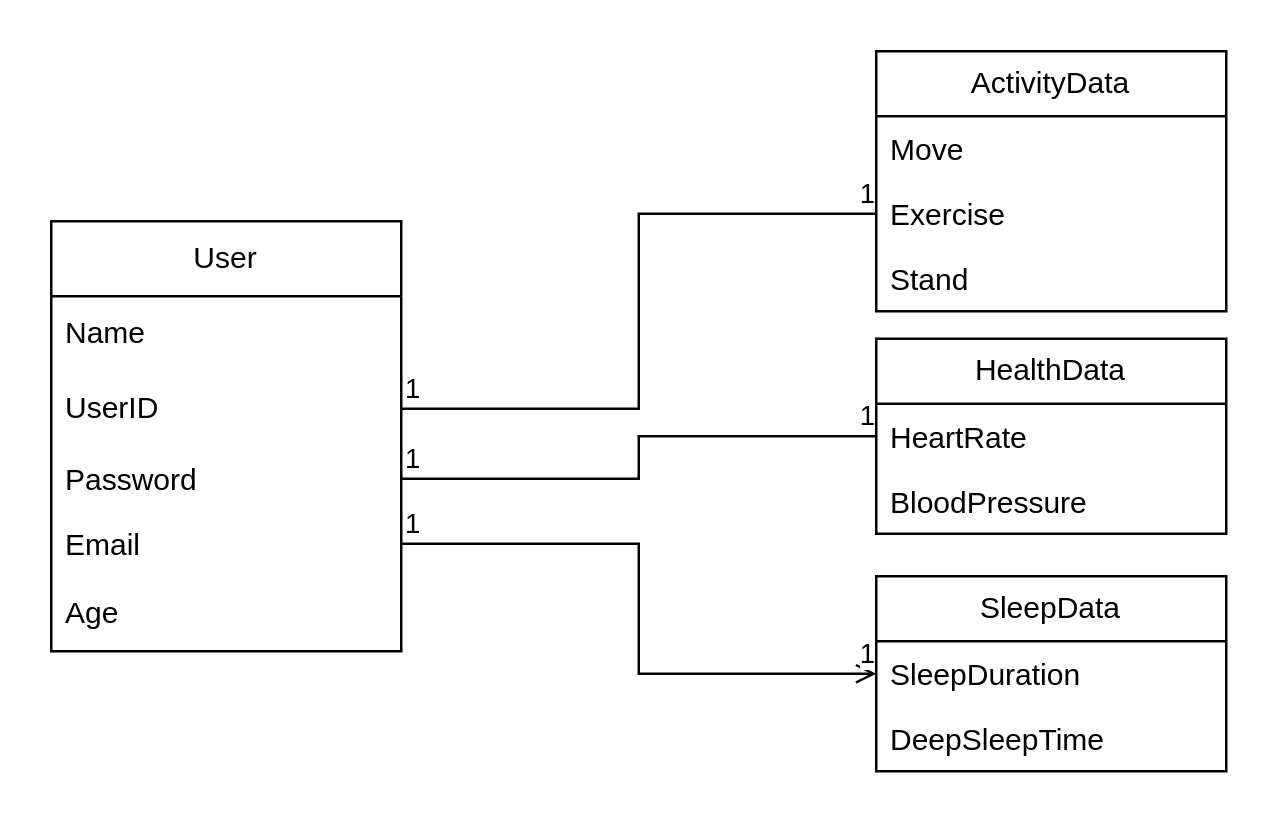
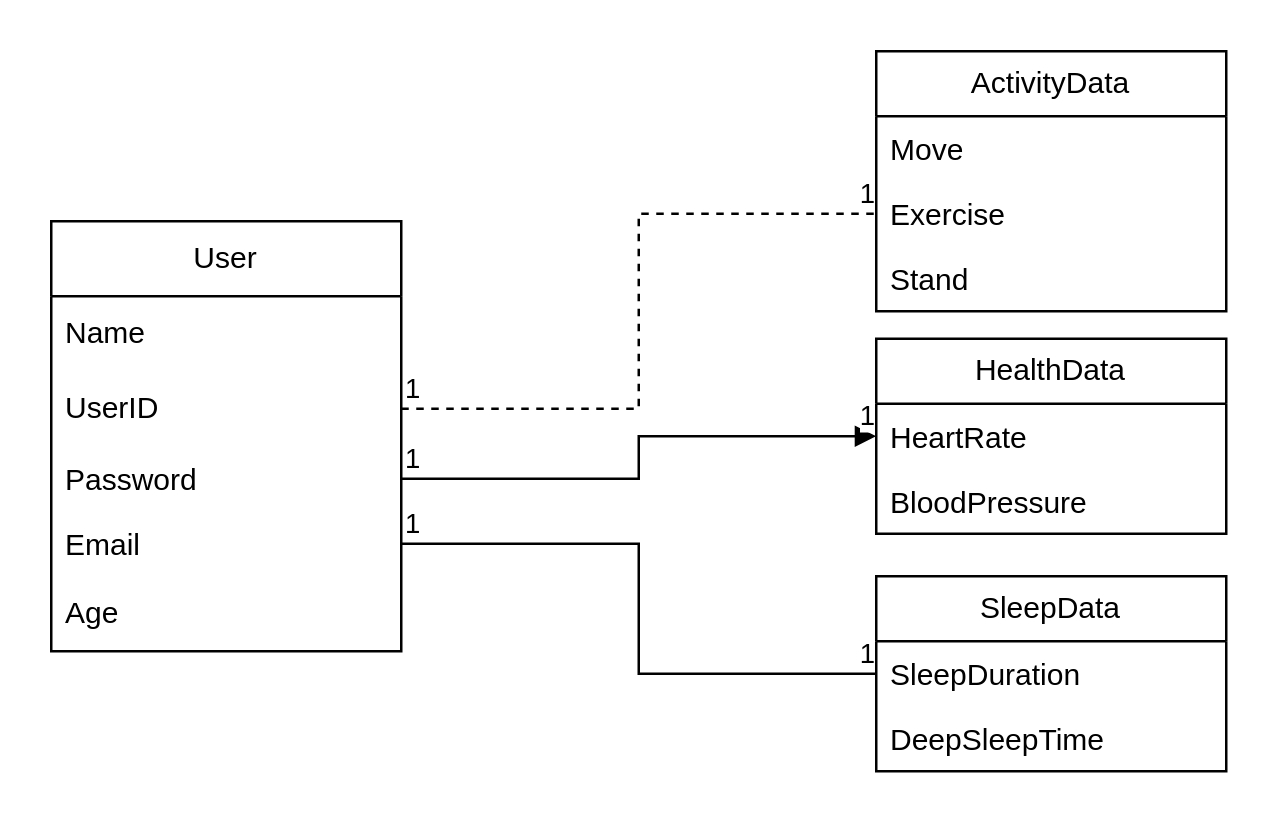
  <mxCell id="0" />
  <mxCell id="1" parent="0" />
  <mxCell id="2" value="User" style="swimlane;fontStyle=0;childLayout=stackLayout;horizontal=1;startSize=30;horizontalStack=0;resizeParent=1;resizeParentMax=0;resizeLast=0;collapsible=1;marginBottom=0;whiteSpace=wrap;html=1;" vertex="1" parent="1"><mxGeometry x="20" y="88" width="140" height="172" as="geometry" /></mxCell>
  <mxCell id="3" value="Name" style="text;strokeColor=none;fillColor=none;align=left;verticalAlign=middle;spacingLeft=4;spacingRight=4;overflow=hidden;points=[[0,0.5],[1,0.5]];portConstraint=eastwest;rotatable=0;whiteSpace=wrap;html=1;" vertex="1" parent="2"><mxGeometry y="30" width="140" height="30" as="geometry" /></mxCell>
  <mxCell id="4" value="UserID" style="text;strokeColor=none;fillColor=none;align=left;verticalAlign=middle;spacingLeft=4;spacingRight=4;overflow=hidden;points=[[0,0.5],[1,0.5]];portConstraint=eastwest;rotatable=0;whiteSpace=wrap;html=1;" vertex="1" parent="2"><mxGeometry y="60" width="140" height="30" as="geometry" /></mxCell>
  <mxCell id="5" value="Password" style="text;strokeColor=none;fillColor=none;align=left;verticalAlign=top;spacingLeft=4;spacingRight=4;overflow=hidden;rotatable=0;points=[[0,0.5],[1,0.5]];portConstraint=eastwest;whiteSpace=wrap;html=1;" vertex="1" parent="2"><mxGeometry y="90" width="140" height="26" as="geometry" /></mxCell>
  <mxCell id="6" value="Email&lt;div&gt;&lt;br&gt;&lt;/div&gt;" style="text;strokeColor=none;fillColor=none;align=left;verticalAlign=top;spacingLeft=4;spacingRight=4;overflow=hidden;rotatable=0;points=[[0,0.5],[1,0.5]];portConstraint=eastwest;whiteSpace=wrap;html=1;" vertex="1" parent="2"><mxGeometry y="116" width="140" height="26" as="geometry" /></mxCell>
  <mxCell id="7" value="Age" style="text;strokeColor=none;fillColor=none;align=left;verticalAlign=middle;spacingLeft=4;spacingRight=4;overflow=hidden;points=[[0,0.5],[1,0.5]];portConstraint=eastwest;rotatable=0;whiteSpace=wrap;html=1;" vertex="1" parent="2"><mxGeometry y="142" width="140" height="30" as="geometry" /></mxCell>
  <mxCell id="8" value="SleepData" style="swimlane;fontStyle=0;childLayout=stackLayout;horizontal=1;startSize=26;fillColor=none;horizontalStack=0;resizeParent=1;resizeParentMax=0;resizeLast=0;collapsible=1;marginBottom=0;whiteSpace=wrap;html=1;" vertex="1" parent="1"><mxGeometry x="350" y="230" width="140" height="78" as="geometry" /></mxCell>
  <mxCell id="9" value="SleepDuration" style="text;strokeColor=none;fillColor=none;align=left;verticalAlign=top;spacingLeft=4;spacingRight=4;overflow=hidden;rotatable=0;points=[[0,0.5],[1,0.5]];portConstraint=eastwest;whiteSpace=wrap;html=1;" vertex="1" parent="8"><mxGeometry y="26" width="140" height="26" as="geometry" /></mxCell>
  <mxCell id="10" value="DeepSleepTime&lt;div&gt;&lt;br&gt;&lt;/div&gt;" style="text;strokeColor=none;fillColor=none;align=left;verticalAlign=top;spacingLeft=4;spacingRight=4;overflow=hidden;rotatable=0;points=[[0,0.5],[1,0.5]];portConstraint=eastwest;whiteSpace=wrap;html=1;" vertex="1" parent="8"><mxGeometry y="52" width="140" height="26" as="geometry" /></mxCell>
  <mxCell id="11" value="HealthData" style="swimlane;fontStyle=0;childLayout=stackLayout;horizontal=1;startSize=26;fillColor=none;horizontalStack=0;resizeParent=1;resizeParentMax=0;resizeLast=0;collapsible=1;marginBottom=0;whiteSpace=wrap;html=1;" vertex="1" parent="1"><mxGeometry x="350" y="135" width="140" height="78" as="geometry" /></mxCell>
  <mxCell id="12" value="HeartRate" style="text;strokeColor=none;fillColor=none;align=left;verticalAlign=top;spacingLeft=4;spacingRight=4;overflow=hidden;rotatable=0;points=[[0,0.5],[1,0.5]];portConstraint=eastwest;whiteSpace=wrap;html=1;" vertex="1" parent="11"><mxGeometry y="26" width="140" height="26" as="geometry" /></mxCell>
  <mxCell id="13" value="BloodPressure" style="text;strokeColor=none;fillColor=none;align=left;verticalAlign=top;spacingLeft=4;spacingRight=4;overflow=hidden;rotatable=0;points=[[0,0.5],[1,0.5]];portConstraint=eastwest;whiteSpace=wrap;html=1;" vertex="1" parent="11"><mxGeometry y="52" width="140" height="26" as="geometry" /></mxCell>
  <mxCell id="14" value="ActivityData" style="swimlane;fontStyle=0;childLayout=stackLayout;horizontal=1;startSize=26;fillColor=none;horizontalStack=0;resizeParent=1;resizeParentMax=0;resizeLast=0;collapsible=1;marginBottom=0;whiteSpace=wrap;html=1;" vertex="1" parent="1"><mxGeometry x="350" y="20" width="140" height="104" as="geometry" /></mxCell>
  <mxCell id="15" value="Move" style="text;strokeColor=none;fillColor=none;align=left;verticalAlign=top;spacingLeft=4;spacingRight=4;overflow=hidden;rotatable=0;points=[[0,0.5],[1,0.5]];portConstraint=eastwest;whiteSpace=wrap;html=1;" vertex="1" parent="14"><mxGeometry y="26" width="140" height="26" as="geometry" /></mxCell>
  <mxCell id="16" value="Exercise" style="text;strokeColor=none;fillColor=none;align=left;verticalAlign=top;spacingLeft=4;spacingRight=4;overflow=hidden;rotatable=0;points=[[0,0.5],[1,0.5]];portConstraint=eastwest;whiteSpace=wrap;html=1;" vertex="1" parent="14"><mxGeometry y="52" width="140" height="26" as="geometry" /></mxCell>
  <mxCell id="17" value="Stand" style="text;strokeColor=none;fillColor=none;align=left;verticalAlign=top;spacingLeft=4;spacingRight=4;overflow=hidden;rotatable=0;points=[[0,0.5],[1,0.5]];portConstraint=eastwest;whiteSpace=wrap;html=1;" vertex="1" parent="14"><mxGeometry y="78" width="140" height="26" as="geometry" /></mxCell>
- <mxCell id="18" value="" style="endArrow=none;html=1;edgeStyle=orthogonalEdgeStyle;rounded=0;exitX=1;exitY=0.5;exitDx=0;exitDy=0;entryX=0;entryY=0.5;entryDx=0;entryDy=0;" edge="1" parent="1" source="4" target="16"><mxGeometry relative="1" as="geometry"><mxPoint x="190" y="360" as="sourcePoint" /><mxPoint x="350" y="360" as="targetPoint" /></mxGeometry></mxCell>
+ <mxCell id="18" value="" style="endArrow=none;html=1;edgeStyle=orthogonalEdgeStyle;rounded=0;exitX=1;exitY=0.5;exitDx=0;exitDy=0;entryX=0;entryY=0.5;entryDx=0;entryDy=0;dashed=1;" edge="1" parent="1" source="4" target="16"><mxGeometry relative="1" as="geometry"><mxPoint x="190" y="360" as="sourcePoint" /><mxPoint x="350" y="360" as="targetPoint" /></mxGeometry></mxCell>
  <mxCell id="19" value="1" style="edgeLabel;resizable=0;html=1;align=left;verticalAlign=bottom;" connectable="0" vertex="1" parent="18"><mxGeometry x="-1" relative="1" as="geometry" /></mxCell>
  <mxCell id="20" value="1" style="edgeLabel;resizable=0;html=1;align=right;verticalAlign=bottom;" connectable="0" vertex="1" parent="18"><mxGeometry x="1" relative="1" as="geometry" /></mxCell>
- <mxCell id="21" value="" style="endArrow=none;html=1;edgeStyle=orthogonalEdgeStyle;rounded=0;exitX=1;exitY=0.5;exitDx=0;exitDy=0;entryX=0;entryY=0.5;entryDx=0;entryDy=0;" edge="1" parent="1" source="5" target="12"><mxGeometry relative="1" as="geometry"><mxPoint x="171" y="117" as="sourcePoint" /><mxPoint x="361" y="45" as="targetPoint" /></mxGeometry></mxCell>
+ <mxCell id="21" value="" style="endArrow=block;html=1;edgeStyle=orthogonalEdgeStyle;rounded=0;exitX=1;exitY=0.5;exitDx=0;exitDy=0;entryX=0;entryY=0.5;entryDx=0;entryDy=0;" edge="1" parent="1" source="5" target="12"><mxGeometry relative="1" as="geometry"><mxPoint x="171" y="117" as="sourcePoint" /><mxPoint x="361" y="45" as="targetPoint" /></mxGeometry></mxCell>
  <mxCell id="22" value="1" style="edgeLabel;resizable=0;html=1;align=left;verticalAlign=bottom;" connectable="0" vertex="1" parent="21"><mxGeometry x="-1" relative="1" as="geometry" /></mxCell>
  <mxCell id="23" value="1" style="edgeLabel;resizable=0;html=1;align=right;verticalAlign=bottom;" connectable="0" vertex="1" parent="21"><mxGeometry x="1" relative="1" as="geometry" /></mxCell>
- <mxCell id="24" value="" style="endArrow=open;html=1;edgeStyle=orthogonalEdgeStyle;rounded=0;exitX=1;exitY=0.5;exitDx=0;exitDy=0;entryX=0;entryY=0.5;entryDx=0;entryDy=0;" edge="1" parent="1" source="6" target="9"><mxGeometry relative="1" as="geometry"><mxPoint x="181" y="127" as="sourcePoint" /><mxPoint x="371" y="55" as="targetPoint" /></mxGeometry></mxCell>
+ <mxCell id="24" value="" style="endArrow=none;html=1;edgeStyle=orthogonalEdgeStyle;rounded=0;exitX=1;exitY=0.5;exitDx=0;exitDy=0;entryX=0;entryY=0.5;entryDx=0;entryDy=0;" edge="1" parent="1" source="6" target="9"><mxGeometry relative="1" as="geometry"><mxPoint x="181" y="127" as="sourcePoint" /><mxPoint x="371" y="55" as="targetPoint" /></mxGeometry></mxCell>
  <mxCell id="25" value="1" style="edgeLabel;resizable=0;html=1;align=left;verticalAlign=bottom;" connectable="0" vertex="1" parent="24"><mxGeometry x="-1" relative="1" as="geometry" /></mxCell>
  <mxCell id="26" value="1" style="edgeLabel;resizable=0;html=1;align=right;verticalAlign=bottom;" connectable="0" vertex="1" parent="24"><mxGeometry x="1" relative="1" as="geometry" /></mxCell>
